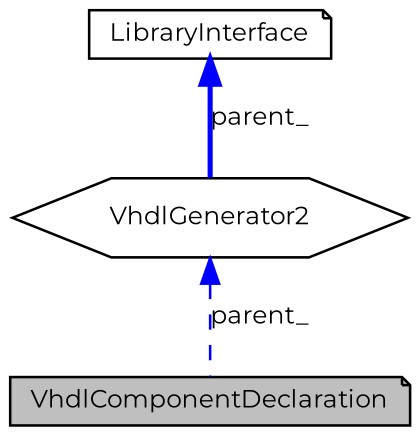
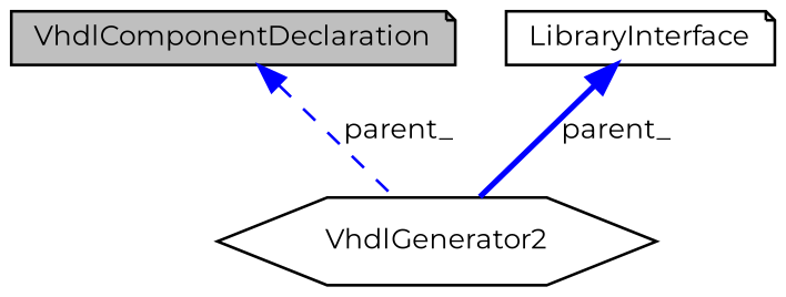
  digraph {
    fontname=Montserrat
    node [color=black fontname=Montserrat fontsize=10 shape=note]
    edge [color=blue dir=back fontname=Montserrat fontsize=10 labelfontname=FreeSans labelfontsize=10]
    n1 [fillcolor=grey75 fontcolor=black height=0.2 label=VhdlComponentDeclaration style=filled width=0.4]
    n2 [height=0.2 label=VhdlGenerator2 shape=hexagon width=0.4]
    n3 [height=0.2 label=LibraryInterface width=0.4]
-   n2 -> n1 [label=parent_ style=dashed]
+   n1 -> n2 [label=parent_ style=dashed]
    n3 -> n2 [label=parent_ style=bold]
  }
